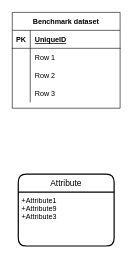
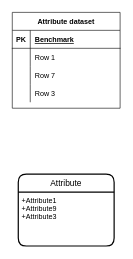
  <mxCell id="0" />
  <mxCell id="1" parent="0" />
- <mxCell id="2" value="Benchmark dataset" style="shape=table;startSize=30;container=1;collapsible=1;childLayout=tableLayout;fixedRows=1;rowLines=0;fontStyle=1;align=center;resizeLast=1;" vertex="1" parent="1"><mxGeometry x="20" y="20" width="180" height="160" as="geometry" /></mxCell>
+ <mxCell id="2" value="Attribute dataset" style="shape=table;startSize=30;container=1;collapsible=1;childLayout=tableLayout;fixedRows=1;rowLines=0;fontStyle=1;align=center;resizeLast=1;" vertex="1" parent="1"><mxGeometry x="20" y="20" width="180" height="160" as="geometry" /></mxCell>
  <mxCell id="3" value="" style="shape=tableRow;horizontal=0;startSize=0;swimlaneHead=0;swimlaneBody=0;fillColor=none;collapsible=0;dropTarget=0;points=[[0,0.5],[1,0.5]];portConstraint=eastwest;top=0;left=0;right=0;bottom=1;" vertex="1" parent="2"><mxGeometry y="30" width="180" height="30" as="geometry" /></mxCell>
  <mxCell id="4" value="PK" style="shape=partialRectangle;connectable=0;fillColor=none;top=0;left=0;bottom=0;right=0;fontStyle=1;overflow=hidden;" vertex="1" parent="3"><mxGeometry width="30" height="30" as="geometry"><mxRectangle width="30" height="30" as="alternateBounds" /></mxGeometry></mxCell>
- <mxCell id="5" value="UniqueID" style="shape=partialRectangle;connectable=0;fillColor=none;top=0;left=0;bottom=0;right=0;align=left;spacingLeft=6;fontStyle=5;overflow=hidden;" vertex="1" parent="3"><mxGeometry x="30" width="150" height="30" as="geometry"><mxRectangle width="150" height="30" as="alternateBounds" /></mxGeometry></mxCell>
+ <mxCell id="5" value="Benchmark" style="shape=partialRectangle;connectable=0;fillColor=none;top=0;left=0;bottom=0;right=0;align=left;spacingLeft=6;fontStyle=5;overflow=hidden;" vertex="1" parent="3"><mxGeometry x="30" width="150" height="30" as="geometry"><mxRectangle width="150" height="30" as="alternateBounds" /></mxGeometry></mxCell>
  <mxCell id="6" value="" style="shape=tableRow;horizontal=0;startSize=0;swimlaneHead=0;swimlaneBody=0;fillColor=none;collapsible=0;dropTarget=0;points=[[0,0.5],[1,0.5]];portConstraint=eastwest;top=0;left=0;right=0;bottom=0;" vertex="1" parent="2"><mxGeometry y="60" width="180" height="30" as="geometry" /></mxCell>
  <mxCell id="7" value="" style="shape=partialRectangle;connectable=0;fillColor=none;top=0;left=0;bottom=0;right=0;editable=1;overflow=hidden;" vertex="1" parent="6"><mxGeometry width="30" height="30" as="geometry"><mxRectangle width="30" height="30" as="alternateBounds" /></mxGeometry></mxCell>
  <mxCell id="8" value="Row 1" style="shape=partialRectangle;connectable=0;fillColor=none;top=0;left=0;bottom=0;right=0;align=left;spacingLeft=6;overflow=hidden;" vertex="1" parent="6"><mxGeometry x="30" width="150" height="30" as="geometry"><mxRectangle width="150" height="30" as="alternateBounds" /></mxGeometry></mxCell>
  <mxCell id="9" value="" style="shape=tableRow;horizontal=0;startSize=0;swimlaneHead=0;swimlaneBody=0;fillColor=none;collapsible=0;dropTarget=0;points=[[0,0.5],[1,0.5]];portConstraint=eastwest;top=0;left=0;right=0;bottom=0;" vertex="1" parent="2"><mxGeometry y="90" width="180" height="30" as="geometry" /></mxCell>
  <mxCell id="10" value="" style="shape=partialRectangle;connectable=0;fillColor=none;top=0;left=0;bottom=0;right=0;editable=1;overflow=hidden;" vertex="1" parent="9"><mxGeometry width="30" height="30" as="geometry"><mxRectangle width="30" height="30" as="alternateBounds" /></mxGeometry></mxCell>
- <mxCell id="11" value="Row 2" style="shape=partialRectangle;connectable=0;fillColor=none;top=0;left=0;bottom=0;right=0;align=left;spacingLeft=6;overflow=hidden;" vertex="1" parent="9"><mxGeometry x="30" width="150" height="30" as="geometry"><mxRectangle width="150" height="30" as="alternateBounds" /></mxGeometry></mxCell>
+ <mxCell id="11" value="Row 7" style="shape=partialRectangle;connectable=0;fillColor=none;top=0;left=0;bottom=0;right=0;align=left;spacingLeft=6;overflow=hidden;" vertex="1" parent="9"><mxGeometry x="30" width="150" height="30" as="geometry"><mxRectangle width="150" height="30" as="alternateBounds" /></mxGeometry></mxCell>
  <mxCell id="12" value="" style="shape=tableRow;horizontal=0;startSize=0;swimlaneHead=0;swimlaneBody=0;fillColor=none;collapsible=0;dropTarget=0;points=[[0,0.5],[1,0.5]];portConstraint=eastwest;top=0;left=0;right=0;bottom=0;" vertex="1" parent="2"><mxGeometry y="120" width="180" height="30" as="geometry" /></mxCell>
  <mxCell id="13" value="" style="shape=partialRectangle;connectable=0;fillColor=none;top=0;left=0;bottom=0;right=0;editable=1;overflow=hidden;" vertex="1" parent="12"><mxGeometry width="30" height="30" as="geometry"><mxRectangle width="30" height="30" as="alternateBounds" /></mxGeometry></mxCell>
  <mxCell id="14" value="Row 3" style="shape=partialRectangle;connectable=0;fillColor=none;top=0;left=0;bottom=0;right=0;align=left;spacingLeft=6;overflow=hidden;" vertex="1" parent="12"><mxGeometry x="30" width="150" height="30" as="geometry"><mxRectangle width="150" height="30" as="alternateBounds" /></mxGeometry></mxCell>
  <mxCell id="15" value="Attribute" style="swimlane;childLayout=stackLayout;horizontal=1;startSize=30;horizontalStack=0;rounded=1;fontSize=14;fontStyle=0;strokeWidth=2;resizeParent=0;resizeLast=1;shadow=0;dashed=0;align=center;" vertex="1" parent="1"><mxGeometry x="30" y="290" width="160" height="120" as="geometry" /></mxCell>
  <mxCell id="16" value="+Attribute1&#10;+Attribute9&#10;+Attribute3" style="align=left;strokeColor=none;fillColor=none;spacingLeft=4;fontSize=12;verticalAlign=top;resizable=0;rotatable=0;part=1;" vertex="1" parent="15"><mxGeometry y="30" width="160" height="90" as="geometry" /></mxCell>
